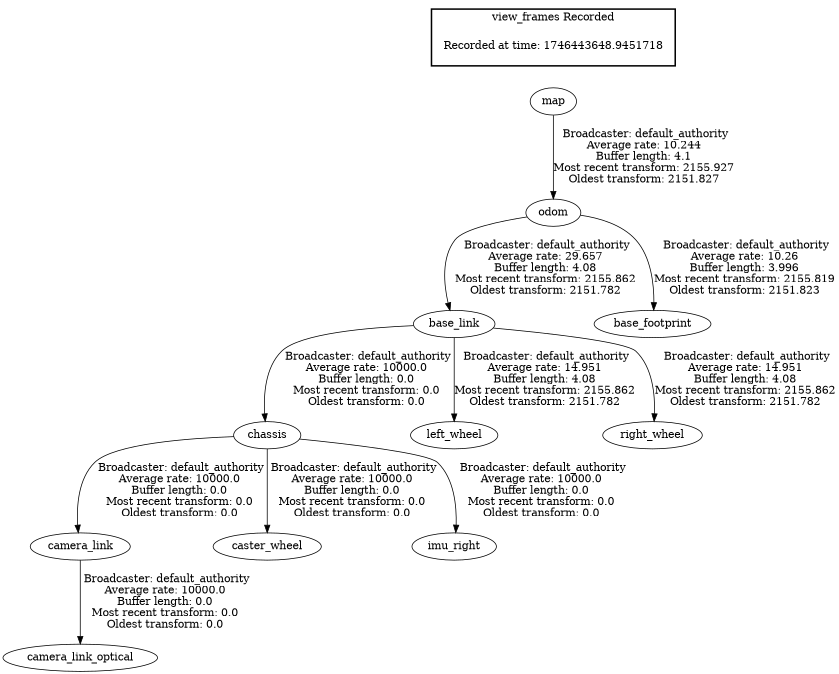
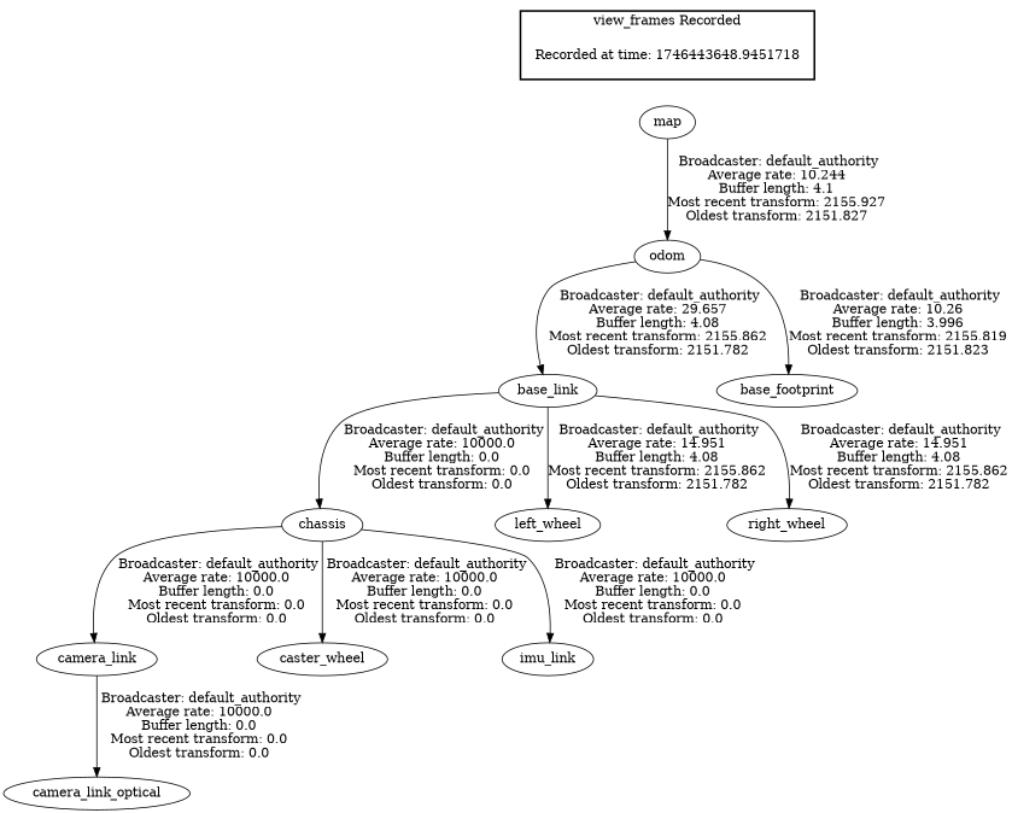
  digraph {
    "Recorded at time: 1746443648.9451718" [shape=plaintext]
    map
    odom
    base_link
    base_footprint
    chassis
    left_wheel
    right_wheel
    camera_link
    caster_wheel
-   imu_link [label=imu_right]
+   imu_link
    camera_link_optical
    subgraph cluster_1 {
      color=black
      label="view_frames Recorded"
      style=bold
      "Recorded at time: 1746443648.9451718"
    }
    "Recorded at time: 1746443648.9451718" -> map [style=invis]
    map -> odom [label=" Broadcaster: default_authority\nAverage rate: 10.244\nBuffer length: 4.1\nMost recent transform: 2155.927\nOldest transform: 2151.827\n"]
    odom -> base_link [label=" Broadcaster: default_authority\nAverage rate: 29.657\nBuffer length: 4.08\nMost recent transform: 2155.862\nOldest transform: 2151.782\n"]
    odom -> base_footprint [label=" Broadcaster: default_authority\nAverage rate: 10.26\nBuffer length: 3.996\nMost recent transform: 2155.819\nOldest transform: 2151.823\n"]
    base_link -> chassis [label=" Broadcaster: default_authority\nAverage rate: 10000.0\nBuffer length: 0.0\nMost recent transform: 0.0\nOldest transform: 0.0\n"]
    base_link -> left_wheel [label=" Broadcaster: default_authority\nAverage rate: 14.951\nBuffer length: 4.08\nMost recent transform: 2155.862\nOldest transform: 2151.782\n"]
    base_link -> right_wheel [label=" Broadcaster: default_authority\nAverage rate: 14.951\nBuffer length: 4.08\nMost recent transform: 2155.862\nOldest transform: 2151.782\n"]
    chassis -> camera_link [label=" Broadcaster: default_authority\nAverage rate: 10000.0\nBuffer length: 0.0\nMost recent transform: 0.0\nOldest transform: 0.0\n"]
    chassis -> caster_wheel [label=" Broadcaster: default_authority\nAverage rate: 10000.0\nBuffer length: 0.0\nMost recent transform: 0.0\nOldest transform: 0.0\n"]
    chassis -> imu_link [label=" Broadcaster: default_authority\nAverage rate: 10000.0\nBuffer length: 0.0\nMost recent transform: 0.0\nOldest transform: 0.0\n"]
    camera_link -> camera_link_optical [label=" Broadcaster: default_authority\nAverage rate: 10000.0\nBuffer length: 0.0\nMost recent transform: 0.0\nOldest transform: 0.0\n"]
  }
